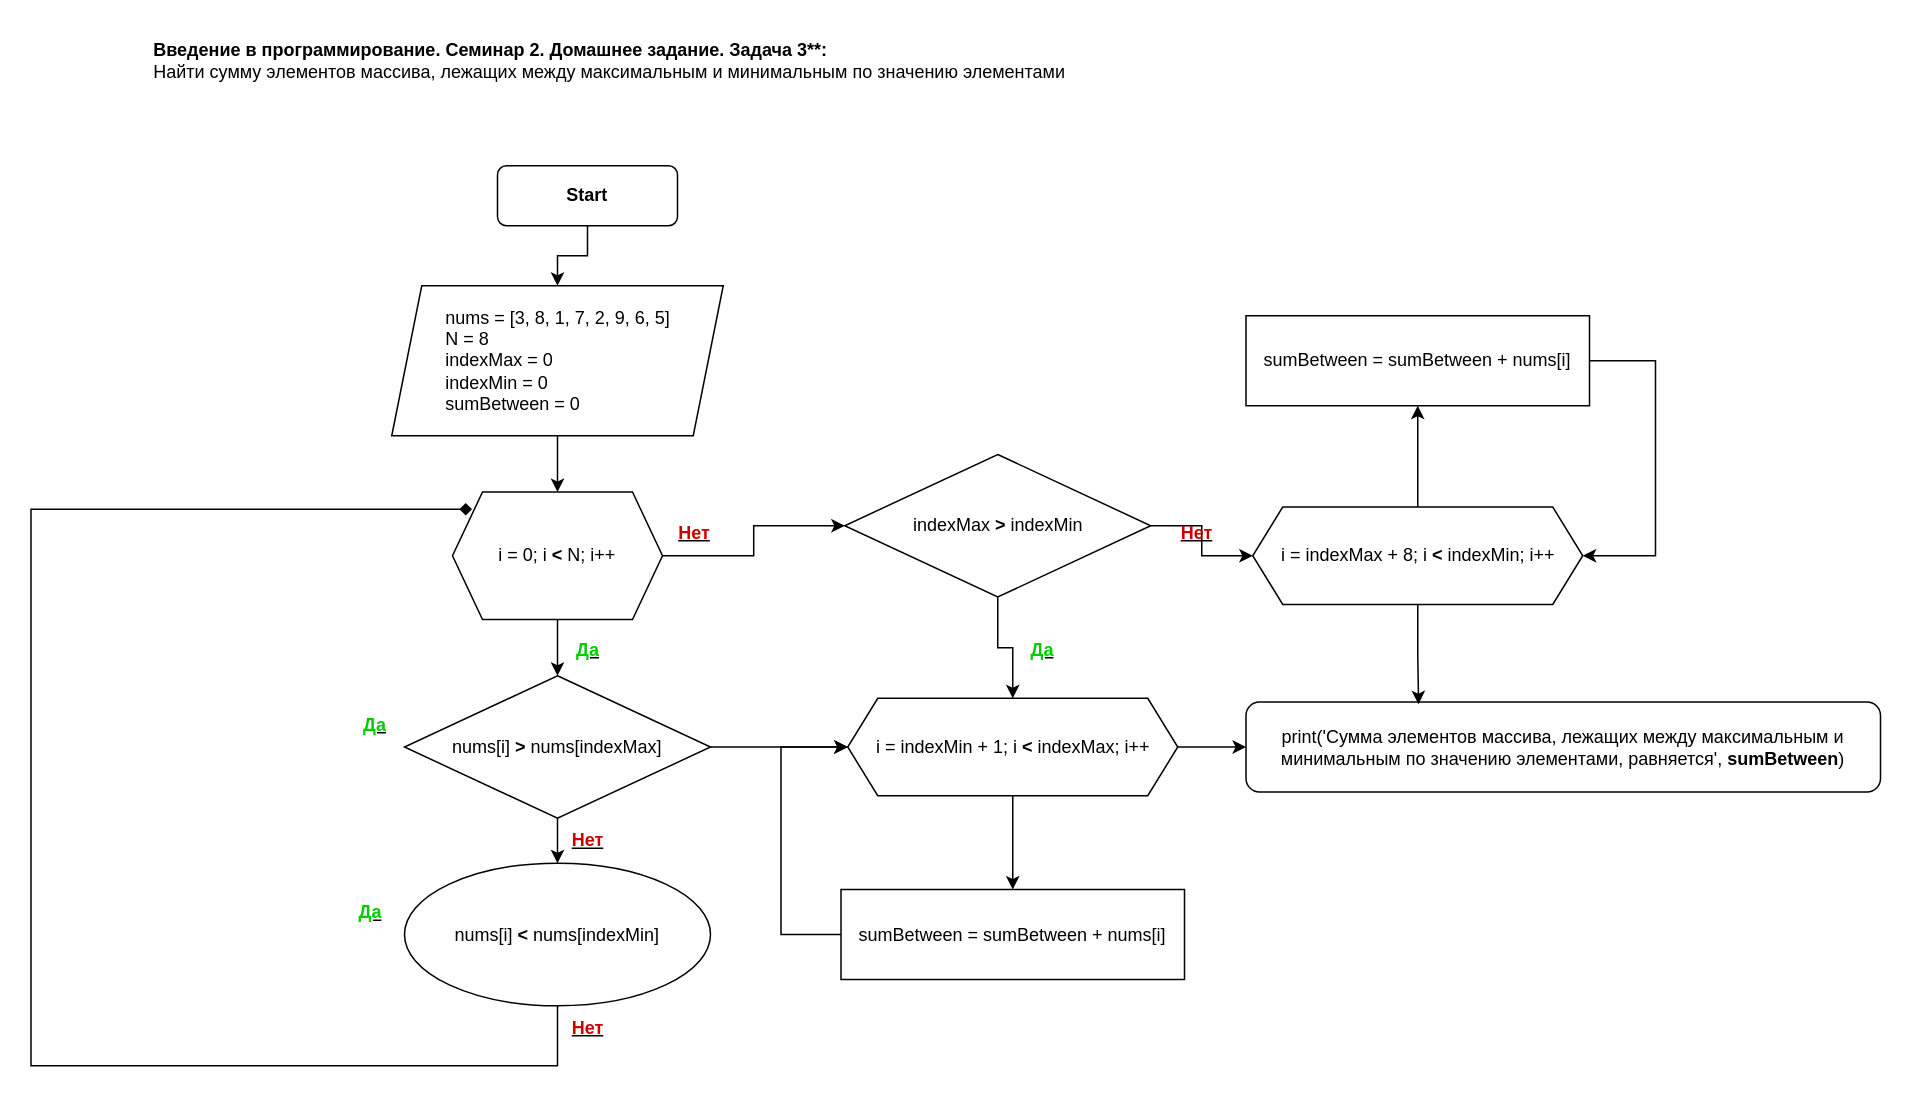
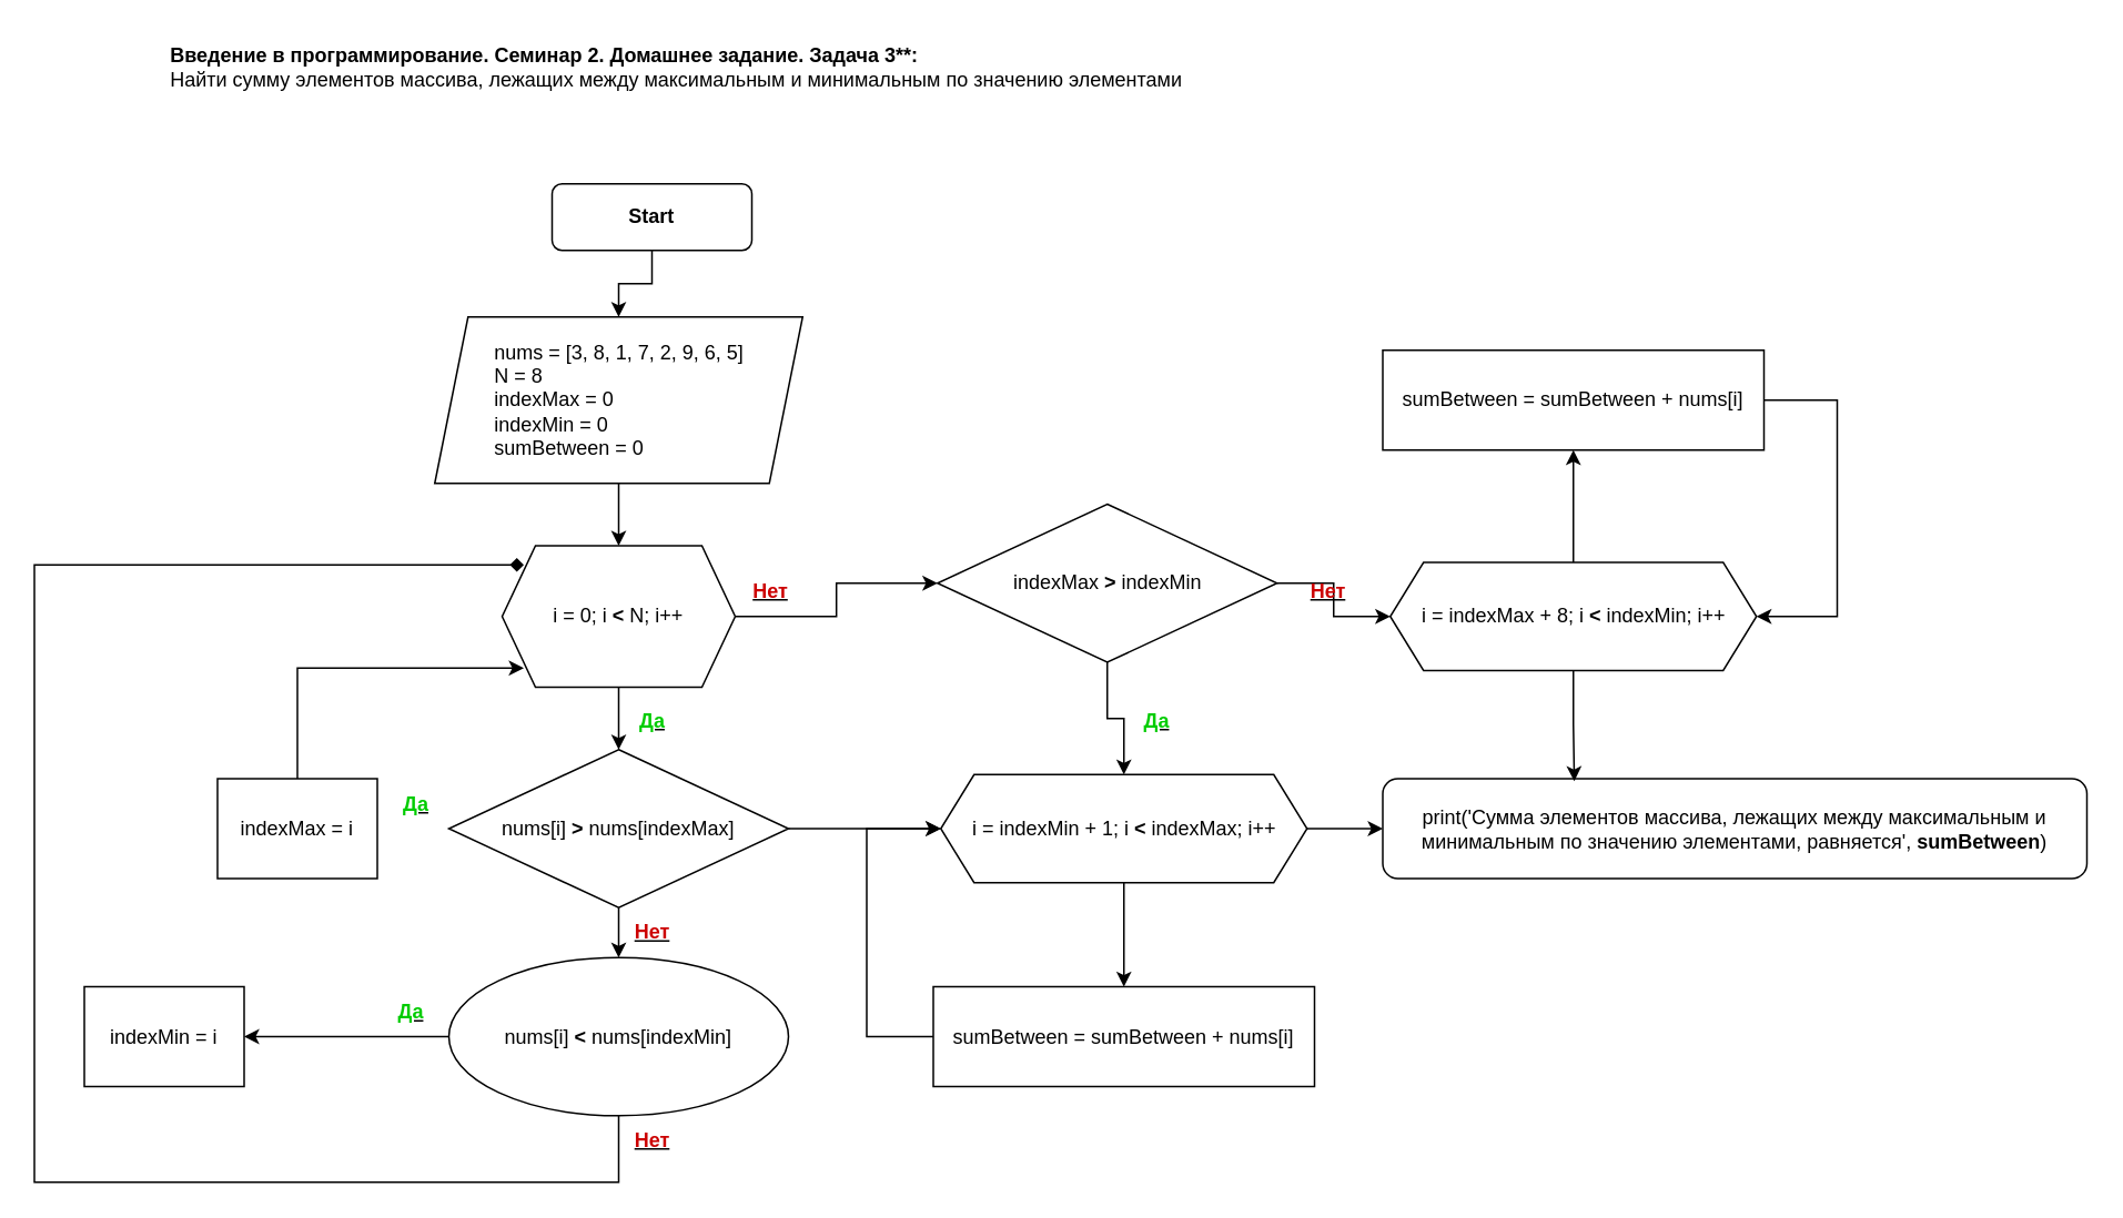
  <mxCell id="0" />
  <mxCell id="1" parent="0" />
  <mxCell id="2" value="&lt;b&gt;Введение в программирование. Семинар 2. Домашнее задание. Задача 3**:&lt;br&gt;&lt;/b&gt;&lt;div&gt;&lt;div&gt;Найти сумму элементов массива, лежащих между максимальным и&amp;nbsp;&lt;span style=&quot;background-color: initial;&quot;&gt;минимальным по значению элементами&lt;/span&gt;&lt;/div&gt;&lt;/div&gt;" style="text;html=1;align=left;verticalAlign=middle;resizable=0;points=[];autosize=1;strokeColor=none;fillColor=none;" parent="1" vertex="1"><mxGeometry x="100" y="20" width="630" height="40" as="geometry" /></mxCell>
  <mxCell id="3" value="" style="edgeStyle=orthogonalEdgeStyle;rounded=0;orthogonalLoop=1;jettySize=auto;html=1;" edge="1" parent="1" source="4" target="7"><mxGeometry relative="1" as="geometry" /></mxCell>
  <mxCell id="4" value="&lt;b&gt;Start&lt;/b&gt;" style="rounded=1;whiteSpace=wrap;html=1;fontSize=12;glass=0;strokeWidth=1;shadow=0;" vertex="1" parent="1"><mxGeometry x="331" y="110" width="120" height="40" as="geometry" /></mxCell>
  <mxCell id="5" value="&lt;div style=&quot;&quot;&gt;&lt;span style=&quot;background-color: initial;&quot;&gt;print('Сумма элементов массива, лежащих между максимальным и минимальным по значению элементами, равняется', &lt;b&gt;sumBetween&lt;/b&gt;)&lt;/span&gt;&lt;/div&gt;" style="rounded=1;whiteSpace=wrap;html=1;fontSize=12;glass=0;strokeWidth=1;shadow=0;align=center;" vertex="1" parent="1"><mxGeometry x="830" y="467.5" width="423" height="60" as="geometry" /></mxCell>
  <mxCell id="6" value="" style="edgeStyle=orthogonalEdgeStyle;rounded=0;orthogonalLoop=1;jettySize=auto;html=1;" edge="1" parent="1" source="7" target="25"><mxGeometry relative="1" as="geometry" /></mxCell>
  <mxCell id="7" value="&lt;div style=&quot;text-align: justify;&quot;&gt;nums = [3, 8, 1, 7, 2, 9, 6, 5]&lt;/div&gt;&lt;div style=&quot;text-align: justify;&quot;&gt;&lt;span style=&quot;background-color: initial;&quot;&gt;N = 8&lt;/span&gt;&lt;/div&gt;&lt;div style=&quot;text-align: justify;&quot;&gt;&lt;span style=&quot;background-color: initial;&quot;&gt;indexMax = 0&lt;/span&gt;&lt;/div&gt;&lt;div style=&quot;text-align: justify;&quot;&gt;&lt;span style=&quot;background-color: initial;&quot;&gt;indexMin = 0&lt;/span&gt;&lt;/div&gt;&lt;div style=&quot;text-align: justify;&quot;&gt;sumBetween = 0&lt;/div&gt;" style="shape=parallelogram;perimeter=parallelogramPerimeter;whiteSpace=wrap;html=1;fixedSize=1;" vertex="1" parent="1"><mxGeometry x="260.5" y="190" width="221" height="100" as="geometry" /></mxCell>
  <mxCell id="8" value="&lt;b&gt;&lt;u&gt;&lt;font color=&quot;#00cc00&quot;&gt;Да&lt;/font&gt;&lt;/u&gt;&lt;/b&gt;" style="text;html=1;align=center;verticalAlign=middle;resizable=0;points=[];autosize=1;strokeColor=none;fillColor=none;" vertex="1" parent="1"><mxGeometry x="371" y="417.5" width="40" height="30" as="geometry" /></mxCell>
  <mxCell id="9" value="&lt;b&gt;&lt;u&gt;&lt;font color=&quot;#cc0000&quot;&gt;Нет&lt;/font&gt;&lt;/u&gt;&lt;/b&gt;" style="text;html=1;align=center;verticalAlign=middle;resizable=0;points=[];autosize=1;strokeColor=none;fillColor=none;" vertex="1" parent="1"><mxGeometry x="441.5" y="340" width="40" height="30" as="geometry" /></mxCell>
  <mxCell id="10" value="&lt;b&gt;&lt;u&gt;&lt;font color=&quot;#cc0000&quot;&gt;Нет&lt;/font&gt;&lt;/u&gt;&lt;/b&gt;" style="text;html=1;align=center;verticalAlign=middle;resizable=0;points=[];autosize=1;strokeColor=none;fillColor=none;" vertex="1" parent="1"><mxGeometry x="371" y="545" width="40" height="30" as="geometry" /></mxCell>
  <mxCell id="11" value="" style="edgeStyle=orthogonalEdgeStyle;rounded=0;orthogonalLoop=1;jettySize=auto;html=1;" edge="1" parent="1" source="13" target="17"><mxGeometry relative="1" as="geometry" /></mxCell>
  <mxCell id="12" value="" style="edgeStyle=orthogonalEdgeStyle;rounded=0;orthogonalLoop=1;jettySize=auto;html=1;" edge="1" parent="1" source="13" target="31"><mxGeometry relative="1" as="geometry" /></mxCell>
  <mxCell id="13" value="nums[i] &lt;b&gt;&amp;gt;&lt;/b&gt;&amp;nbsp;nums[indexMax]" style="rhombus;whiteSpace=wrap;html=1;" vertex="1" parent="1"><mxGeometry x="269" y="450" width="204" height="95" as="geometry" /></mxCell>
  <mxCell id="14" value="" style="edgeStyle=orthogonalEdgeStyle;rounded=0;orthogonalLoop=1;jettySize=auto;html=1;exitX=0.5;exitY=1;exitDx=0;exitDy=0;" edge="1" parent="1" source="25" target="13"><mxGeometry relative="1" as="geometry"><mxPoint x="371" y="417.5" as="sourcePoint" /></mxGeometry></mxCell>
+ <mxCell id="15" value="" style="edgeStyle=orthogonalEdgeStyle;rounded=0;orthogonalLoop=1;jettySize=auto;html=1;" edge="1" parent="1" source="17" target="19"><mxGeometry relative="1" as="geometry" /></mxCell>
  <mxCell id="16" style="edgeStyle=orthogonalEdgeStyle;rounded=0;orthogonalLoop=1;jettySize=auto;html=1;entryX=0.093;entryY=0.135;entryDx=0;entryDy=0;entryPerimeter=0;endArrow=diamond;" edge="1" parent="1" source="17" target="25"><mxGeometry relative="1" as="geometry"><Array as="points"><mxPoint x="371" y="710" /><mxPoint x="20" y="710" /><mxPoint x="20" y="339" /></Array></mxGeometry></mxCell>
  <mxCell id="17" value="nums[i] &lt;b&gt;&amp;lt;&lt;/b&gt;&amp;nbsp;nums[indexMin]" style="ellipse;whiteSpace=wrap;html=1;" vertex="1" parent="1"><mxGeometry x="269" y="575" width="204" height="95" as="geometry" /></mxCell>
  <mxCell id="18" value="&lt;b&gt;&lt;u&gt;&lt;font color=&quot;#cc0000&quot;&gt;Нет&lt;/font&gt;&lt;/u&gt;&lt;/b&gt;" style="text;html=1;align=center;verticalAlign=middle;resizable=0;points=[];autosize=1;strokeColor=none;fillColor=none;" vertex="1" parent="1"><mxGeometry x="371" y="670" width="40" height="30" as="geometry" /></mxCell>
+ <mxCell id="19" value="&lt;span style=&quot;text-align: justify;&quot;&gt;indexMin = i&lt;/span&gt;" style="rounded=0;whiteSpace=wrap;html=1;" vertex="1" parent="1"><mxGeometry x="50" y="592.5" width="96" height="60" as="geometry" /></mxCell>
+ <mxCell id="20" style="edgeStyle=orthogonalEdgeStyle;rounded=0;orthogonalLoop=1;jettySize=auto;html=1;entryX=0.093;entryY=0.865;entryDx=0;entryDy=0;entryPerimeter=0;" edge="1" parent="1" source="21" target="25"><mxGeometry relative="1" as="geometry"><Array as="points"><mxPoint x="178" y="401" /></Array></mxGeometry></mxCell>
+ <mxCell id="21" value="&lt;div style=&quot;text-align: justify;&quot;&gt;indexMax = i&lt;/div&gt;" style="rounded=0;whiteSpace=wrap;html=1;" vertex="1" parent="1"><mxGeometry x="130" y="467.5" width="96" height="60" as="geometry" /></mxCell>
  <mxCell id="22" value="&lt;b&gt;&lt;u&gt;&lt;font color=&quot;#00cc00&quot;&gt;Да&lt;/font&gt;&lt;/u&gt;&lt;/b&gt;" style="text;html=1;align=center;verticalAlign=middle;resizable=0;points=[];autosize=1;strokeColor=none;fillColor=none;" vertex="1" parent="1"><mxGeometry x="229" y="467.5" width="40" height="30" as="geometry" /></mxCell>
  <mxCell id="23" value="&lt;b&gt;&lt;u&gt;&lt;font color=&quot;#00cc00&quot;&gt;Да&lt;/font&gt;&lt;/u&gt;&lt;/b&gt;" style="text;html=1;align=center;verticalAlign=middle;resizable=0;points=[];autosize=1;strokeColor=none;fillColor=none;" vertex="1" parent="1"><mxGeometry x="226" y="592.5" width="40" height="30" as="geometry" /></mxCell>
  <mxCell id="24" value="" style="edgeStyle=orthogonalEdgeStyle;rounded=0;orthogonalLoop=1;jettySize=auto;html=1;" edge="1" parent="1" source="25" target="28"><mxGeometry relative="1" as="geometry" /></mxCell>
  <mxCell id="25" value="&lt;div style=&quot;text-align: justify;&quot;&gt;&lt;span style=&quot;background-color: initial;&quot;&gt;i = 0;&amp;nbsp;&lt;/span&gt;&lt;span style=&quot;background-color: initial;&quot;&gt;i &lt;b&gt;&amp;lt;&lt;/b&gt;&amp;nbsp;N; i++&lt;/span&gt;&lt;/div&gt;" style="shape=hexagon;perimeter=hexagonPerimeter2;whiteSpace=wrap;html=1;fixedSize=1;" vertex="1" parent="1"><mxGeometry x="301" y="327.5" width="140" height="85" as="geometry" /></mxCell>
  <mxCell id="26" value="" style="edgeStyle=orthogonalEdgeStyle;rounded=0;orthogonalLoop=1;jettySize=auto;html=1;" edge="1" parent="1" source="28" target="31"><mxGeometry relative="1" as="geometry" /></mxCell>
  <mxCell id="27" value="" style="edgeStyle=orthogonalEdgeStyle;rounded=0;orthogonalLoop=1;jettySize=auto;html=1;" edge="1" parent="1" source="28" target="37"><mxGeometry relative="1" as="geometry" /></mxCell>
  <mxCell id="28" value="indexMax&amp;nbsp;&lt;b&gt;&amp;gt;&lt;/b&gt;&amp;nbsp;indexMin" style="rhombus;whiteSpace=wrap;html=1;" vertex="1" parent="1"><mxGeometry x="562.5" y="302.5" width="204" height="95" as="geometry" /></mxCell>
  <mxCell id="29" value="" style="edgeStyle=orthogonalEdgeStyle;rounded=0;orthogonalLoop=1;jettySize=auto;html=1;" edge="1" parent="1" source="31" target="34"><mxGeometry relative="1" as="geometry" /></mxCell>
  <mxCell id="30" value="" style="edgeStyle=orthogonalEdgeStyle;rounded=0;orthogonalLoop=1;jettySize=auto;html=1;" edge="1" parent="1" source="31" target="5"><mxGeometry relative="1" as="geometry" /></mxCell>
  <mxCell id="31" value="&lt;div style=&quot;text-align: justify;&quot;&gt;&lt;span style=&quot;background-color: initial;&quot;&gt;i = indexMin + 1;&amp;nbsp;&lt;/span&gt;&lt;span style=&quot;background-color: initial;&quot;&gt;i &lt;b&gt;&amp;lt;&lt;/b&gt;&amp;nbsp;indexMax; i++&lt;/span&gt;&lt;/div&gt;" style="shape=hexagon;perimeter=hexagonPerimeter2;whiteSpace=wrap;html=1;fixedSize=1;" vertex="1" parent="1"><mxGeometry x="564.5" y="465" width="220" height="65" as="geometry" /></mxCell>
  <mxCell id="32" value="&lt;b&gt;&lt;u&gt;&lt;font color=&quot;#00cc00&quot;&gt;Да&lt;/font&gt;&lt;/u&gt;&lt;/b&gt;" style="text;html=1;align=center;verticalAlign=middle;resizable=0;points=[];autosize=1;strokeColor=none;fillColor=none;" vertex="1" parent="1"><mxGeometry x="673.5" y="417.5" width="40" height="30" as="geometry" /></mxCell>
  <mxCell id="33" style="edgeStyle=orthogonalEdgeStyle;rounded=0;orthogonalLoop=1;jettySize=auto;html=1;entryX=0;entryY=0.5;entryDx=0;entryDy=0;" edge="1" parent="1" source="34" target="31"><mxGeometry relative="1" as="geometry"><Array as="points"><mxPoint x="520" y="623" /><mxPoint x="520" y="498" /></Array></mxGeometry></mxCell>
  <mxCell id="34" value="&lt;div style=&quot;text-align: justify;&quot;&gt;sumBetween = sumBetween + nums[i]&lt;/div&gt;" style="rounded=0;whiteSpace=wrap;html=1;" vertex="1" parent="1"><mxGeometry x="560" y="592.5" width="229" height="60" as="geometry" /></mxCell>
  <mxCell id="35" value="" style="edgeStyle=orthogonalEdgeStyle;rounded=0;orthogonalLoop=1;jettySize=auto;html=1;" edge="1" parent="1" source="37" target="40"><mxGeometry relative="1" as="geometry" /></mxCell>
  <mxCell id="36" value="" style="edgeStyle=orthogonalEdgeStyle;rounded=0;orthogonalLoop=1;jettySize=auto;html=1;entryX=0.272;entryY=0.025;entryDx=0;entryDy=0;entryPerimeter=0;" edge="1" parent="1" source="37" target="5"><mxGeometry relative="1" as="geometry" /></mxCell>
  <mxCell id="37" value="&lt;div style=&quot;text-align: justify;&quot;&gt;&lt;span style=&quot;background-color: initial;&quot;&gt;i = indexMax + 8;&amp;nbsp;&lt;/span&gt;&lt;span style=&quot;background-color: initial;&quot;&gt;i &lt;b&gt;&amp;lt;&lt;/b&gt;&amp;nbsp;indexMin; i++&lt;/span&gt;&lt;/div&gt;" style="shape=hexagon;perimeter=hexagonPerimeter2;whiteSpace=wrap;html=1;fixedSize=1;" vertex="1" parent="1"><mxGeometry x="834.5" y="337.5" width="220" height="65" as="geometry" /></mxCell>
  <mxCell id="38" value="&lt;b&gt;&lt;u&gt;&lt;font color=&quot;#cc0000&quot;&gt;Нет&lt;/font&gt;&lt;/u&gt;&lt;/b&gt;" style="text;html=1;align=center;verticalAlign=middle;resizable=0;points=[];autosize=1;strokeColor=none;fillColor=none;" vertex="1" parent="1"><mxGeometry x="776.5" y="340" width="40" height="30" as="geometry" /></mxCell>
  <mxCell id="39" style="edgeStyle=orthogonalEdgeStyle;rounded=0;orthogonalLoop=1;jettySize=auto;html=1;entryX=1;entryY=0.5;entryDx=0;entryDy=0;" edge="1" parent="1" source="40" target="37"><mxGeometry relative="1" as="geometry"><Array as="points"><mxPoint x="1103" y="240" /><mxPoint x="1103" y="370" /></Array></mxGeometry></mxCell>
  <mxCell id="40" value="&lt;div style=&quot;text-align: justify;&quot;&gt;sumBetween = sumBetween + nums[i]&lt;/div&gt;" style="rounded=0;whiteSpace=wrap;html=1;" vertex="1" parent="1"><mxGeometry x="830" y="210" width="229" height="60" as="geometry" /></mxCell>
